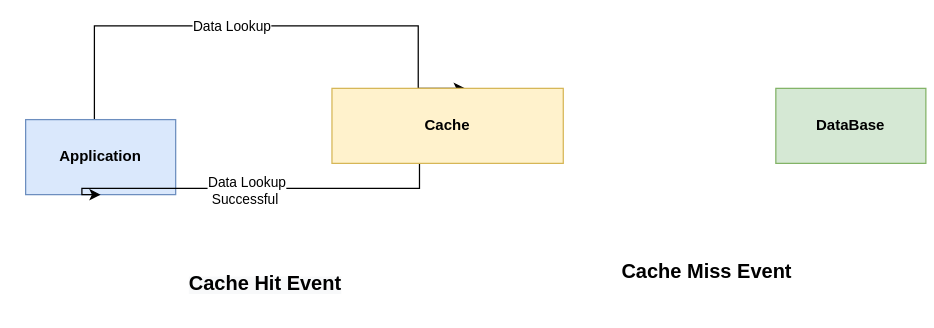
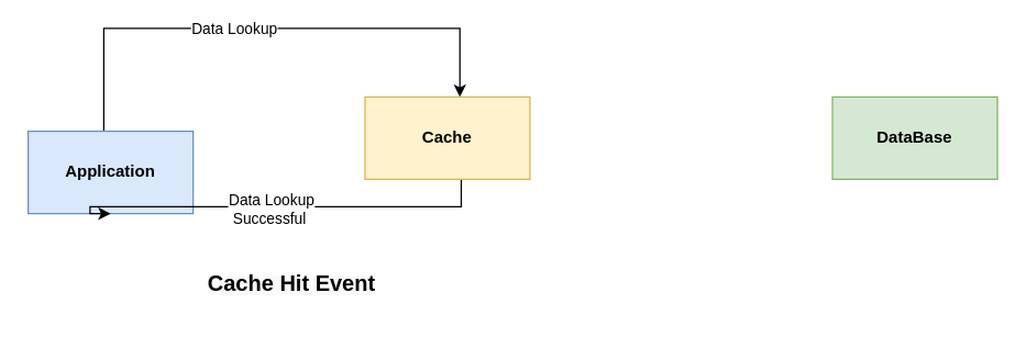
  <mxCell id="0" />
  <mxCell id="1" parent="0" />
  <mxCell id="2" style="edgeStyle=orthogonalEdgeStyle;rounded=0;orthogonalLoop=1;jettySize=auto;html=1;entryX=0.575;entryY=0;entryDx=0;entryDy=0;entryPerimeter=0;" edge="1" parent="1" source="4" target="7"><mxGeometry relative="1" as="geometry"><Array as="points"><mxPoint x="75" y="20" /><mxPoint x="334" y="20" /></Array></mxGeometry></mxCell>
  <mxCell id="3" value="Data Lookup&lt;br&gt;" style="edgeLabel;html=1;align=center;verticalAlign=middle;resizable=0;points=[];" vertex="1" connectable="0" parent="2"><mxGeometry x="-0.237" relative="1" as="geometry"><mxPoint x="23" as="offset" /></mxGeometry></mxCell>
  <mxCell id="4" value="&lt;b&gt;Application&lt;/b&gt;" style="rounded=0;whiteSpace=wrap;html=1;fillColor=#dae8fc;strokeColor=#6c8ebf;" vertex="1" parent="1"><mxGeometry x="20" y="95" width="120" height="60" as="geometry" /></mxCell>
  <mxCell id="5" style="edgeStyle=orthogonalEdgeStyle;rounded=0;orthogonalLoop=1;jettySize=auto;html=1;entryX=0.5;entryY=1;entryDx=0;entryDy=0;" edge="1" parent="1" source="7" target="4"><mxGeometry relative="1" as="geometry"><Array as="points"><mxPoint x="335" y="150" /><mxPoint x="65" y="150" /></Array></mxGeometry></mxCell>
  <mxCell id="6" value="Data Lookup &lt;br&gt;Successful&amp;nbsp;&lt;br&gt;" style="edgeLabel;html=1;align=center;verticalAlign=middle;resizable=0;points=[];" vertex="1" connectable="0" parent="5"><mxGeometry x="0.026" y="1" relative="1" as="geometry"><mxPoint as="offset" /></mxGeometry></mxCell>
- <mxCell id="7" value="&lt;b&gt;Cache&lt;/b&gt;" style="rounded=0;whiteSpace=wrap;html=1;fillColor=#fff2cc;strokeColor=#d6b656;" vertex="1" parent="1"><mxGeometry x="265" y="70" width="185" height="60" as="geometry" /></mxCell>
- <mxCell id="8" value="&lt;b style=&quot;&quot;&gt;DataBase&lt;/b&gt;" style="rounded=0;whiteSpace=wrap;html=1;fillColor=#d5e8d4;strokeColor=#82b366;" vertex="1" parent="1"><mxGeometry x="620" y="70" width="120" height="60" as="geometry" /></mxCell>
- <mxCell id="9" value="&lt;b style=&quot;color: rgb(0, 0, 0); font-family: Helvetica; font-style: normal; font-variant-ligatures: normal; font-variant-caps: normal; letter-spacing: normal; orphans: 2; text-align: center; text-indent: 0px; text-transform: none; widows: 2; word-spacing: 0px; -webkit-text-stroke-width: 0px; background-color: rgb(248, 249, 250); text-decoration-thickness: initial; text-decoration-style: initial; text-decoration-color: initial;&quot;&gt;&lt;font style=&quot;font-size: 16px;&quot;&gt;Cache Hit Event&lt;/font&gt;&lt;/b&gt;" style="text;whiteSpace=wrap;html=1;" vertex="1" parent="1"><mxGeometry x="149" y="210" width="170" height="30" as="geometry" /></mxCell>
+ <mxCell id="7" value="&lt;b&gt;Cache&lt;/b&gt;" style="rounded=0;whiteSpace=wrap;html=1;fillColor=#fff2cc;strokeColor=#d6b656;" vertex="1" parent="1"><mxGeometry x="265" y="70" width="120" height="60" as="geometry" /></mxCell>
+ <mxCell id="8" value="&lt;b style=&quot;&quot;&gt;DataBase&lt;/b&gt;" style="rounded=0;whiteSpace=wrap;html=1;fillColor=#d5e8d4;strokeColor=#82b366;" vertex="1" parent="1"><mxGeometry x="605" y="70" width="120" height="60" as="geometry" /></mxCell>
+ <mxCell id="9" value="&lt;b style=&quot;color: rgb(0, 0, 0); font-family: Helvetica; font-style: normal; font-variant-ligatures: normal; font-variant-caps: normal; letter-spacing: normal; orphans: 2; text-align: center; text-indent: 0px; text-transform: none; widows: 2; word-spacing: 0px; -webkit-text-stroke-width: 0px; background-color: rgb(248, 249, 250); text-decoration-thickness: initial; text-decoration-style: initial; text-decoration-color: initial;&quot;&gt;&lt;font style=&quot;font-size: 16px;&quot;&gt;Cache Hit Event&lt;/font&gt;&lt;/b&gt;" style="text;whiteSpace=wrap;html=1;" vertex="1" parent="1"><mxGeometry x="149" y="190" width="170" height="30" as="geometry" /></mxCell>
  <mxCell id="10" style="edgeStyle=orthogonalEdgeStyle;rounded=0;orthogonalLoop=1;jettySize=auto;html=1;exitX=0.5;exitY=1;exitDx=0;exitDy=0;fontSize=24;" edge="1" parent="1" source="9" target="9"><mxGeometry relative="1" as="geometry" /></mxCell>
- <mxCell id="11" value="&lt;b style=&quot;text-align: center;&quot;&gt;&lt;font style=&quot;font-size: 16px;&quot;&gt;Cache Miss Event&lt;/font&gt;&lt;/b&gt;" style="text;whiteSpace=wrap;html=1;" vertex="1" parent="1"><mxGeometry x="495" y="200" width="170" height="30" as="geometry" /></mxCell>
